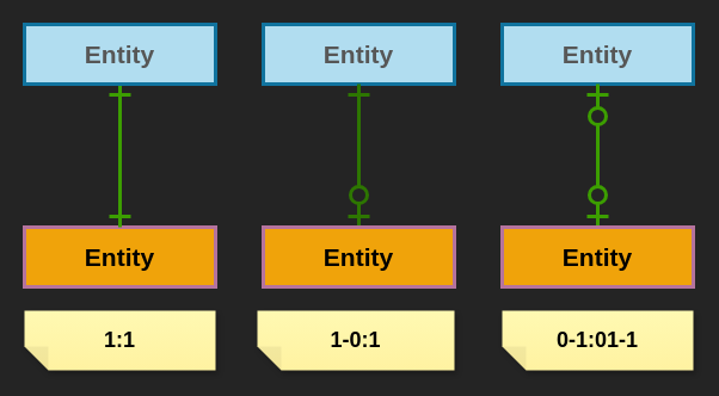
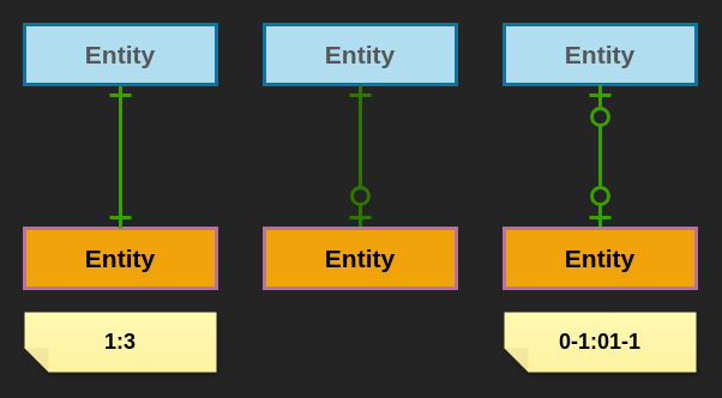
  <mxCell id="0" />
  <mxCell id="1" parent="0" />
  <mxCell id="2" value="Entity" style="rounded=0;whiteSpace=wrap;html=1;hachureGap=4;fillColor=#f0a30a;strokeColor=#B5739D;fontColor=#000000;strokeWidth=3;fontSize=21;fontStyle=1" parent="1" vertex="1"><mxGeometry x="20" y="190" width="160" height="50" as="geometry" /></mxCell>
  <mxCell id="3" style="edgeStyle=none;curved=1;rounded=0;orthogonalLoop=1;jettySize=auto;html=1;entryX=0.5;entryY=0;entryDx=0;entryDy=0;endArrow=ERone;startSize=14;endSize=14;sourcePerimeterSpacing=8;targetPerimeterSpacing=8;endFill=0;labelBackgroundColor=#F4F1DE;strokeColor=#3C9E00;fontColor=#393C56;startArrow=ERone;startFill=0;strokeWidth=3;exitX=0.5;exitY=1;exitDx=0;exitDy=0;fillColor=#60a917;" parent="1" source="4" target="2" edge="1"><mxGeometry relative="1" as="geometry"><Array as="points"><mxPoint x="100" y="130" /></Array></mxGeometry></mxCell>
  <mxCell id="4" value="Entity" style="rounded=0;whiteSpace=wrap;html=1;hachureGap=4;fillColor=#b1ddf0;strokeColor=#10739e;strokeWidth=3;fontColor=#575757;fontSize=21;fontStyle=1" parent="1" vertex="1"><mxGeometry x="20" y="20" width="160" height="50" as="geometry" /></mxCell>
  <mxCell id="5" value="Entity" style="rounded=0;whiteSpace=wrap;html=1;hachureGap=4;fillColor=#b1ddf0;strokeColor=#10739e;strokeWidth=3;fontColor=#575757;fontSize=21;fontStyle=1" parent="1" vertex="1"><mxGeometry x="220" y="20" width="160" height="50" as="geometry" /></mxCell>
  <mxCell id="6" style="edgeStyle=none;curved=1;rounded=0;orthogonalLoop=1;jettySize=auto;html=1;entryX=0.5;entryY=0;entryDx=0;entryDy=0;endArrow=ERzeroToOne;startSize=14;endSize=14;sourcePerimeterSpacing=8;targetPerimeterSpacing=8;endFill=0;labelBackgroundColor=#F4F1DE;strokeColor=#2D7600;fontColor=#393C56;startArrow=ERone;startFill=0;strokeWidth=3;exitX=0.5;exitY=1;exitDx=0;exitDy=0;fillColor=#60a917;" parent="1" source="5" target="7" edge="1"><mxGeometry relative="1" as="geometry" /></mxCell>
  <mxCell id="7" value="Entity" style="rounded=0;whiteSpace=wrap;html=1;hachureGap=4;fillColor=#f0a30a;strokeColor=#B5739D;fontColor=#000000;strokeWidth=3;fontSize=21;fontStyle=1" parent="1" vertex="1"><mxGeometry x="220" y="190" width="160" height="50" as="geometry" /></mxCell>
  <mxCell id="8" value="Entity" style="rounded=0;whiteSpace=wrap;html=1;hachureGap=4;fillColor=#b1ddf0;strokeColor=#10739e;strokeWidth=3;fontColor=#575757;fontSize=21;fontStyle=1" parent="1" vertex="1"><mxGeometry x="420" y="20" width="160" height="50" as="geometry" /></mxCell>
  <mxCell id="9" style="edgeStyle=none;curved=1;rounded=0;orthogonalLoop=1;jettySize=auto;html=1;entryX=0.5;entryY=0;entryDx=0;entryDy=0;endArrow=ERzeroToOne;startSize=14;endSize=14;sourcePerimeterSpacing=8;targetPerimeterSpacing=8;endFill=0;labelBackgroundColor=#F4F1DE;strokeColor=#3C9E00;fontColor=#393C56;startArrow=ERzeroToOne;startFill=0;strokeWidth=3;exitX=0.5;exitY=1;exitDx=0;exitDy=0;fillColor=#60a917;" parent="1" source="8" target="10" edge="1"><mxGeometry relative="1" as="geometry" /></mxCell>
  <mxCell id="10" value="Entity" style="rounded=0;whiteSpace=wrap;html=1;hachureGap=4;fillColor=#f0a30a;strokeColor=#B5739D;fontColor=#000000;strokeWidth=3;fontSize=21;fontStyle=1" parent="1" vertex="1"><mxGeometry x="420" y="190" width="160" height="50" as="geometry" /></mxCell>
  <mxCell id="11" value="0-1:01-1" style="shape=note;whiteSpace=wrap;html=1;backgroundOutline=1;fontColor=#000000;darkOpacity=0.05;fillColor=#FFF9B2;strokeColor=none;fillStyle=solid;direction=west;gradientDirection=north;gradientColor=#FFF2A1;shadow=1;size=20;pointerEvents=1;hachureGap=4;strokeWidth=4;fontStyle=1;fontSize=18;" parent="1" vertex="1"><mxGeometry x="420" y="260" width="160" height="50" as="geometry" /></mxCell>
- <mxCell id="12" value="1-0:1" style="shape=note;whiteSpace=wrap;html=1;backgroundOutline=1;fontColor=#000000;darkOpacity=0.05;fillColor=#FFF9B2;strokeColor=none;fillStyle=solid;direction=west;gradientDirection=north;gradientColor=#FFF2A1;shadow=1;size=20;pointerEvents=1;hachureGap=4;strokeWidth=4;fontStyle=1;fontSize=18;" parent="1" vertex="1"><mxGeometry x="215" y="260" width="165" height="50" as="geometry" /></mxCell>
- <mxCell id="13" value="1:1" style="shape=note;whiteSpace=wrap;html=1;backgroundOutline=1;fontColor=#000000;darkOpacity=0.05;fillColor=#FFF9B2;strokeColor=none;fillStyle=solid;direction=west;gradientDirection=north;gradientColor=#FFF2A1;shadow=1;size=20;pointerEvents=1;hachureGap=4;strokeWidth=4;fontStyle=1;fontSize=18;" parent="1" vertex="1"><mxGeometry x="20" y="260" width="160" height="50" as="geometry" /></mxCell>
+ <mxCell id="13" value="1:3" style="shape=note;whiteSpace=wrap;html=1;backgroundOutline=1;fontColor=#000000;darkOpacity=0.05;fillColor=#FFF9B2;strokeColor=none;fillStyle=solid;direction=west;gradientDirection=north;gradientColor=#FFF2A1;shadow=1;size=20;pointerEvents=1;hachureGap=4;strokeWidth=4;fontStyle=1;fontSize=18;" parent="1" vertex="1"><mxGeometry x="20" y="260" width="160" height="50" as="geometry" /></mxCell>
